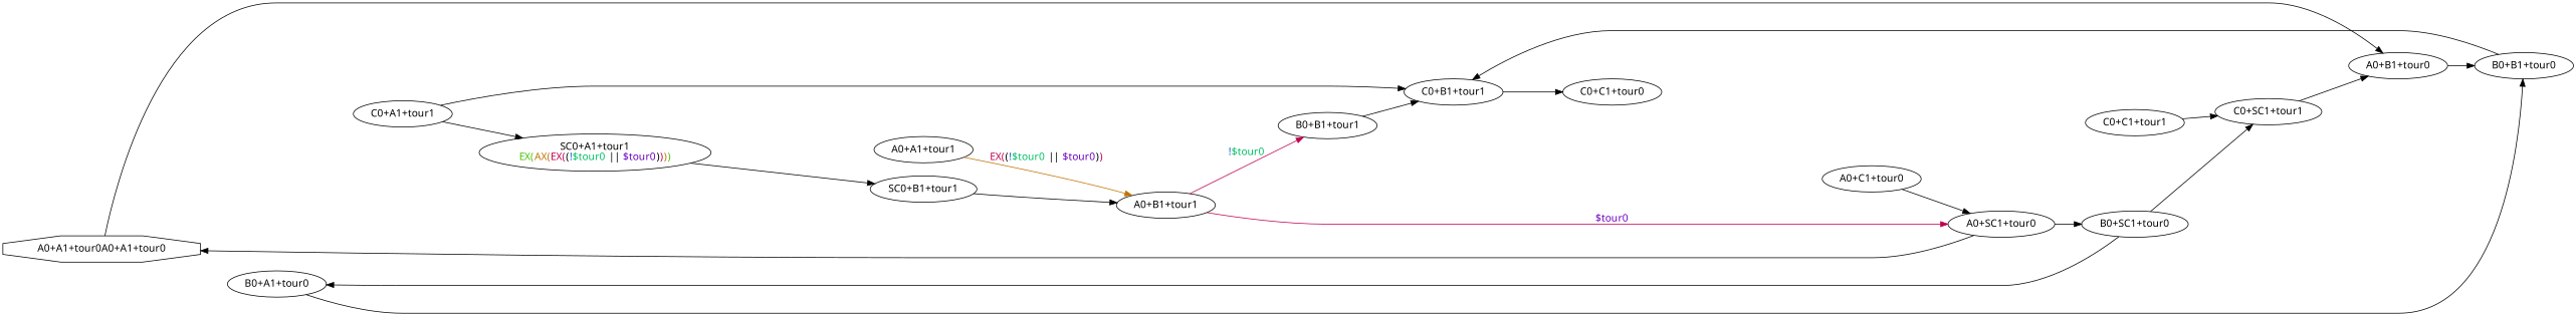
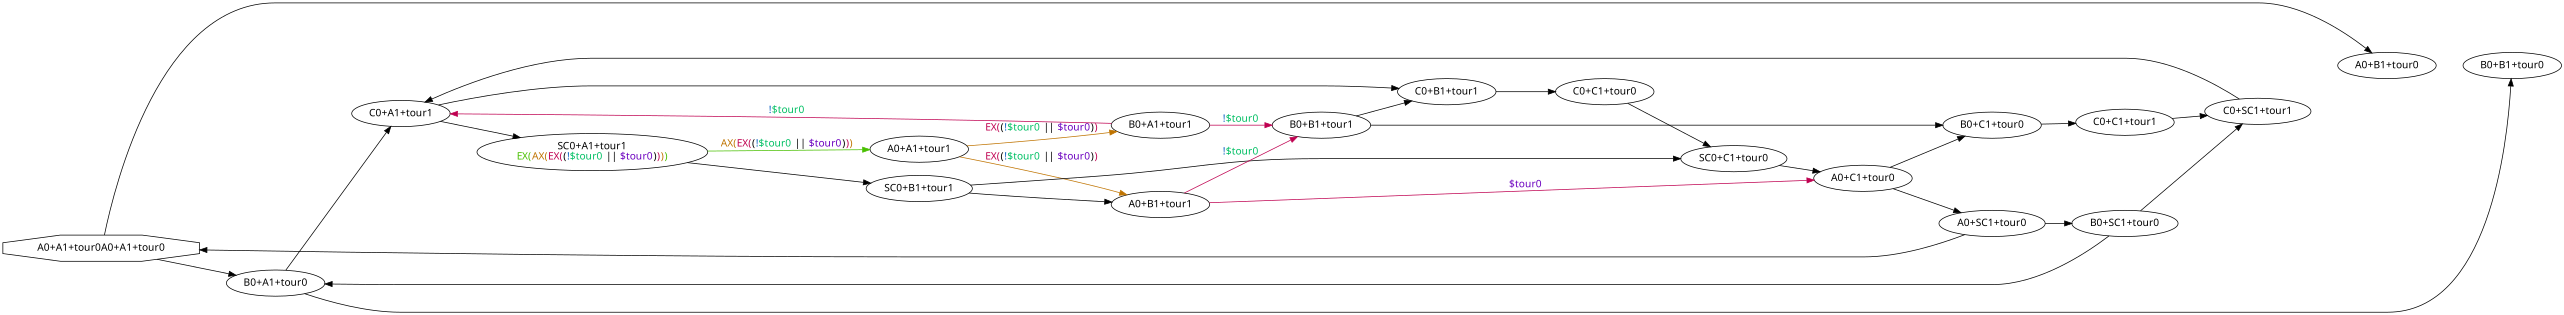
  digraph {
    fontname="Noto Sans"
    rankdir=LR
    node [fontname="Noto Sans"]
    edge [fontname="Noto Sans"]
    n1 [label=<A0+A1+tour0A0+A1+tour0> shape=octagon]
    n2 [label=<B0+A1+tour0>]
    n3 [label=<A0+B1+tour0>]
    n4 [label=<C0+A1+tour1>]
    n5 [label=<B0+B1+tour0>]
    n6 [label=<SC0+A1+tour1<BR/><FONT COLOR="0.2699999 1 0.75">EX(<FONT COLOR="0.099999905 1 0.75">AX(<FONT COLOR="0.92999995 1 0.75">EX(<FONT COLOR="black">(<FONT COLOR="0.5899999 1 0.75">!<FONT COLOR="0.41999993 1 0.75">$tour0</FONT></FONT> || <FONT COLOR="0.75999993 1 0.75">$tour0</FONT>)</FONT>)</FONT>)</FONT>)</FONT>>]
    n7 [label=<C0+B1+tour1>]
    n8 [label=<A0+A1+tour1>]
    n9 [label=<SC0+B1+tour1>]
    n10 [label=<C0+C1+tour0>]
+   n11 [label=<B0+A1+tour1>]
    n12 [label=<A0+B1+tour1>]
+   n13 [label=<SC0+C1+tour0>]
    n14 [label=<B0+B1+tour1>]
    n15 [label=<A0+C1+tour0>]
+   n16 [label=<B0+C1+tour0>]
    n17 [label=<C0+C1+tour1>]
    n18 [label=<A0+SC1+tour0>]
    n19 [label=<B0+SC1+tour0>]
    n20 [label=<C0+SC1+tour1>]
+   n1 -> n2
    n1 -> n3
+   n2 -> n4
    n2 -> n5
-   n3 -> n5
    n4 -> n6
    n4 -> n7
-   n5 -> n7
+   n6 -> n8 [color="0.2699999 1 0.75" label=<<FONT COLOR="0.099999905 1 0.75">AX(<FONT COLOR="0.92999995 1 0.75">EX(<FONT COLOR="black">(<FONT COLOR="0.5899999 1 0.75">!<FONT COLOR="0.41999993 1 0.75">$tour0</FONT></FONT> || <FONT COLOR="0.75999993 1 0.75">$tour0</FONT>)</FONT>)</FONT>)</FONT>>]
    n6 -> n9
    n7 -> n10
+   n8 -> n11 [color="0.099999905 1 0.75" label=<<FONT COLOR="0.92999995 1 0.75">EX(<FONT COLOR="black">(<FONT COLOR="0.5899999 1 0.75">!<FONT COLOR="0.41999993 1 0.75">$tour0</FONT></FONT> || <FONT COLOR="0.75999993 1 0.75">$tour0</FONT>)</FONT>)</FONT>>]
    n8 -> n12 [color="0.099999905 1 0.75" label=<<FONT COLOR="0.92999995 1 0.75">EX(<FONT COLOR="black">(<FONT COLOR="0.5899999 1 0.75">!<FONT COLOR="0.41999993 1 0.75">$tour0</FONT></FONT> || <FONT COLOR="0.75999993 1 0.75">$tour0</FONT>)</FONT>)</FONT>>]
    n9 -> n12
+   n9 -> n13
+   n10 -> n13
+   n11 -> n4 [color="0.92999995 1 0.75" label=<<FONT COLOR="0.5899999 1 0.75">!<FONT COLOR="0.41999993 1 0.75">$tour0</FONT></FONT>>]
+   n11 -> n14 [color="0.92999995 1 0.75" label=<<FONT COLOR="0.5899999 1 0.75">!<FONT COLOR="0.41999993 1 0.75">$tour0</FONT></FONT>>]
    n12 -> n14 [color="0.92999995 1 0.75" label=<<FONT COLOR="0.5899999 1 0.75">!<FONT COLOR="0.41999993 1 0.75">$tour0</FONT></FONT>>]
-   n12 -> n18 [color="0.92999995 1 0.75" label=<<FONT COLOR="0.75999993 1 0.75">$tour0</FONT>>]
+   n12 -> n15 [color="0.92999995 1 0.75" label=<<FONT COLOR="0.75999993 1 0.75">$tour0</FONT>>]
+   n13 -> n15
    n14 -> n7
+   n14 -> n16
+   n15 -> n16
    n15 -> n18
+   n16 -> n17
    n17 -> n20
    n18 -> n1
    n18 -> n19
    n19 -> n2
    n19 -> n20
-   n20 -> n3
+   n20 -> n4
  }
